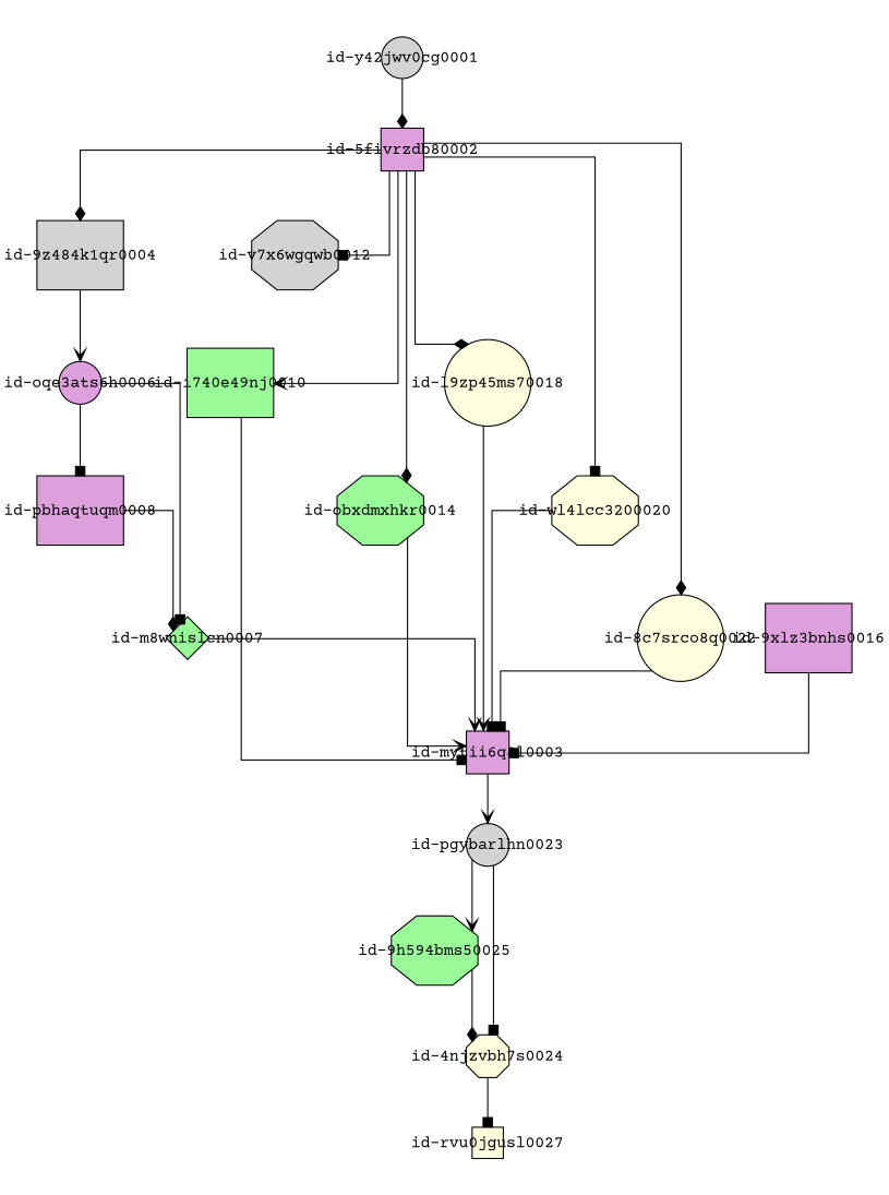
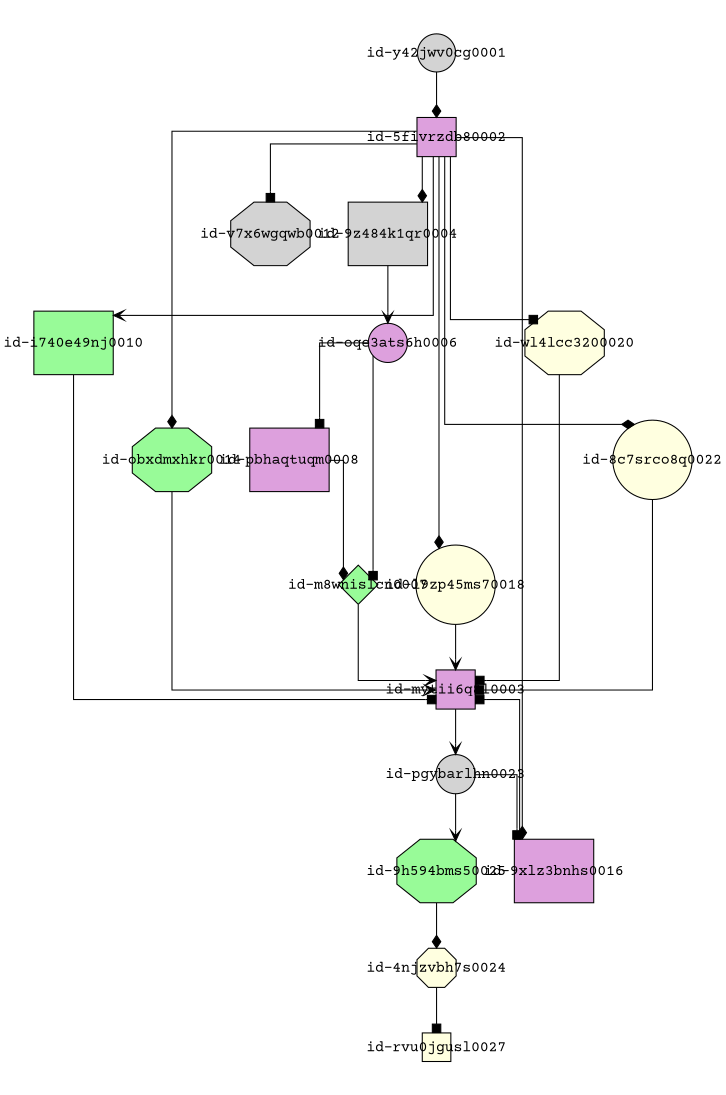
  digraph {
    fontname="Courier Prime"
    nodesep=0.5
    ranksep=0.6
    splines=ortho
    node [fillcolor=plum fixedsize=true fontname="Courier Prime" shape=box style=filled]
    edge [arrowhead=box fontname="Courier Prime"]
    "id-y42jwv0cg0001" [fillcolor=lightgrey height=0.5 shape=circle width=0.5]
    "id-5fivrzdb80002" [height=0.52083 width=0.52083]
    "id-9z484k1qr0004" [fillcolor=lightgrey height=0.83333 width=1.0417]
    "id-i740e49nj0010" [fillcolor=palegreen height=0.83333 width=1.0417]
    "id-v7x6wgqwb0012" [fillcolor=lightgrey height=0.83333 shape=octagon width=1.0417]
    "id-obxdmxhkr0014" [fillcolor=palegreen height=0.83333 shape=octagon width=1.0417]
    "id-9xlz3bnhs0016" [height=0.83333 width=1.0417]
    "id-l9zp45ms70018" [fillcolor=lightyellow height=0.83333 shape=circle width=1.0417]
    "id-wl4lcc3200020" [fillcolor=lightyellow height=0.83333 shape=octagon width=1.0417]
    "id-8c7srco8q0022" [fillcolor=lightyellow height=0.83333 shape=circle width=1.0417]
    "id-oqe3ats6h0006" [height=0.52083 shape=circle width=0.52083]
    "id-mytii6q8l0003" [height=0.52083 width=0.52083]
    "id-pbhaqtuqm0008" [height=0.83333 width=1.0417]
    "id-m8wnislcn0007" [fillcolor=palegreen height=0.52083 shape=diamond width=0.52083]
    "id-pgybarlhn0023" [fillcolor=lightgrey height=0.52083 shape=circle width=0.52083]
    "id-9h594bms50025" [fillcolor=palegreen height=0.83333 shape=octagon width=1.0417]
    "id-4njzvbh7s0024" [fillcolor=lightyellow height=0.52083 shape=octagon width=0.52083]
    "id-rvu0jgusl0027" [fillcolor=lightyellow height=0.375 width=0.375]
    "id-y42jwv0cg0001" -> "id-5fivrzdb80002" [arrowhead=diamond]
    "id-5fivrzdb80002" -> "id-9z484k1qr0004" [arrowhead=diamond]
    "id-5fivrzdb80002" -> "id-i740e49nj0010" [arrowhead=vee]
    "id-5fivrzdb80002" -> "id-v7x6wgqwb0012"
    "id-5fivrzdb80002" -> "id-obxdmxhkr0014" [arrowhead=diamond]
+   "id-5fivrzdb80002" -> "id-9xlz3bnhs0016" [arrowhead=diamond]
    "id-5fivrzdb80002" -> "id-l9zp45ms70018" [arrowhead=diamond]
    "id-5fivrzdb80002" -> "id-wl4lcc3200020"
    "id-5fivrzdb80002" -> "id-8c7srco8q0022" [arrowhead=diamond]
    "id-9z484k1qr0004" -> "id-oqe3ats6h0006" [arrowhead=vee]
    "id-i740e49nj0010" -> "id-mytii6q8l0003"
    "id-obxdmxhkr0014" -> "id-mytii6q8l0003" [arrowhead=vee]
    "id-9xlz3bnhs0016" -> "id-mytii6q8l0003"
    "id-l9zp45ms70018" -> "id-mytii6q8l0003" [arrowhead=vee]
    "id-wl4lcc3200020" -> "id-mytii6q8l0003"
    "id-8c7srco8q0022" -> "id-mytii6q8l0003"
    "id-oqe3ats6h0006" -> "id-pbhaqtuqm0008"
    "id-oqe3ats6h0006" -> "id-m8wnislcn0007"
    "id-mytii6q8l0003" -> "id-pgybarlhn0023" [arrowhead=vee]
    "id-pbhaqtuqm0008" -> "id-m8wnislcn0007" [arrowhead=diamond]
    "id-m8wnislcn0007" -> "id-mytii6q8l0003" [arrowhead=vee]
    "id-pgybarlhn0023" -> "id-9h594bms50025" [arrowhead=vee]
-   "id-pgybarlhn0023" -> "id-4njzvbh7s0024"
+   "id-pgybarlhn0023" -> "id-9xlz3bnhs0016"
    "id-9h594bms50025" -> "id-4njzvbh7s0024" [arrowhead=diamond]
    "id-4njzvbh7s0024" -> "id-rvu0jgusl0027"
  }
